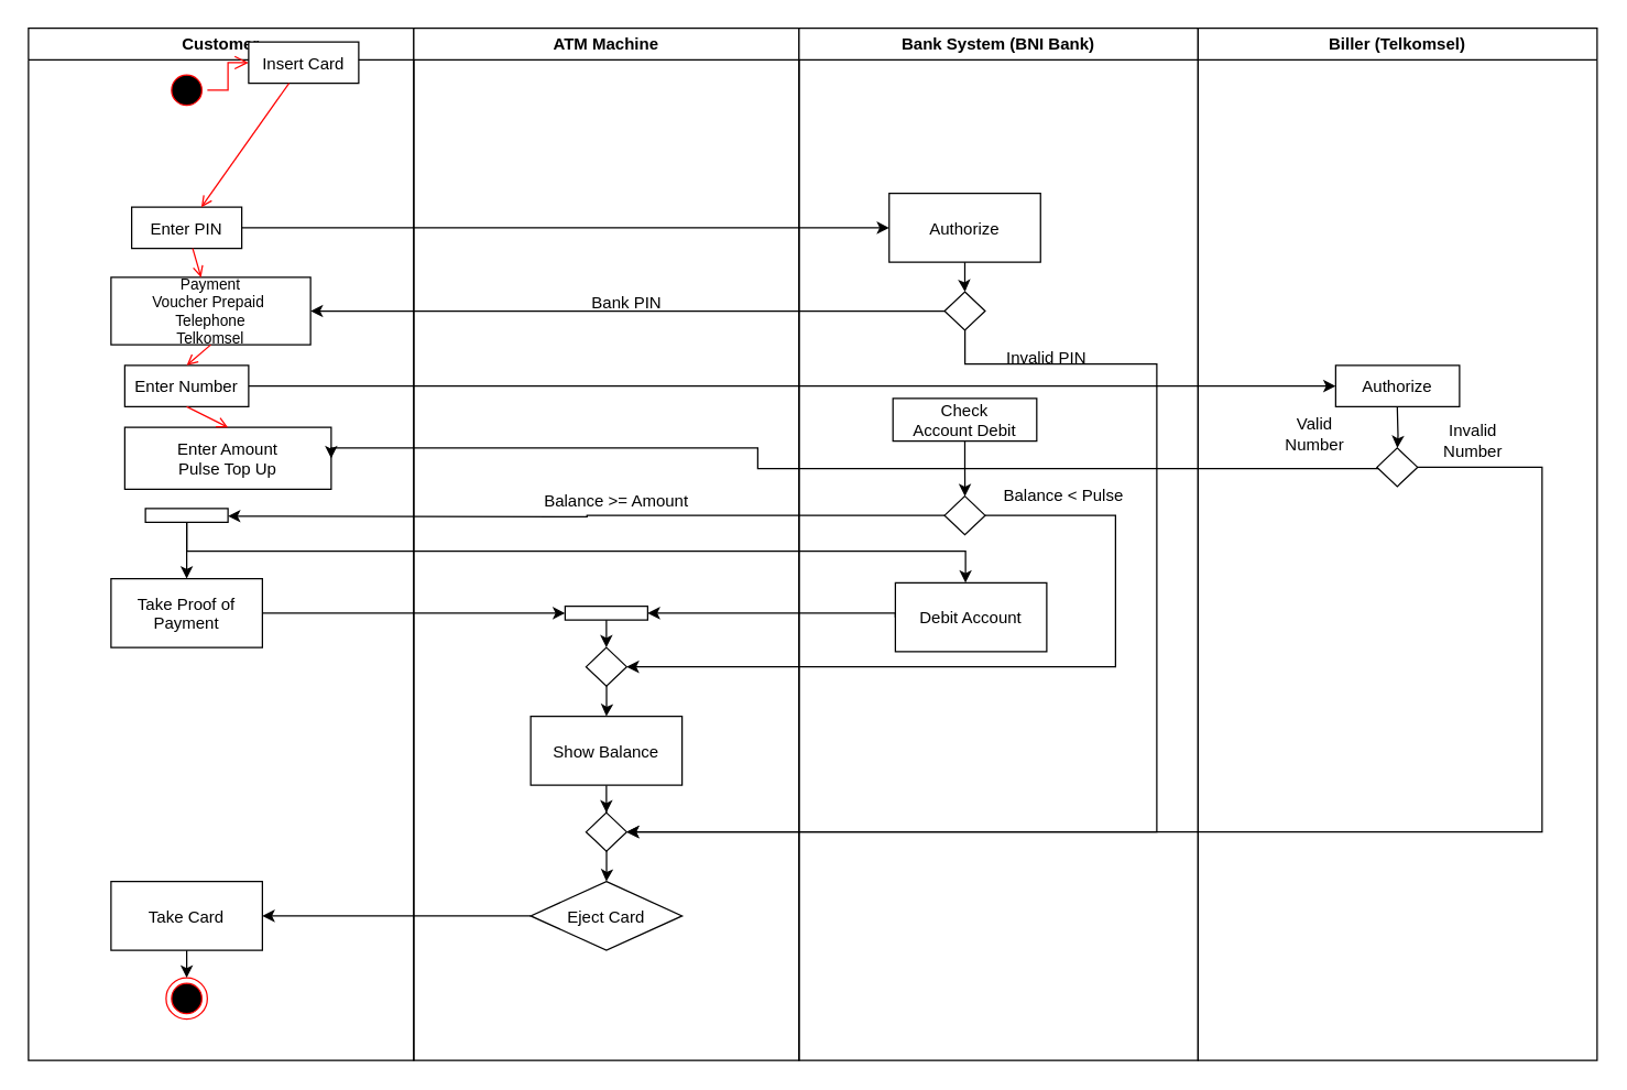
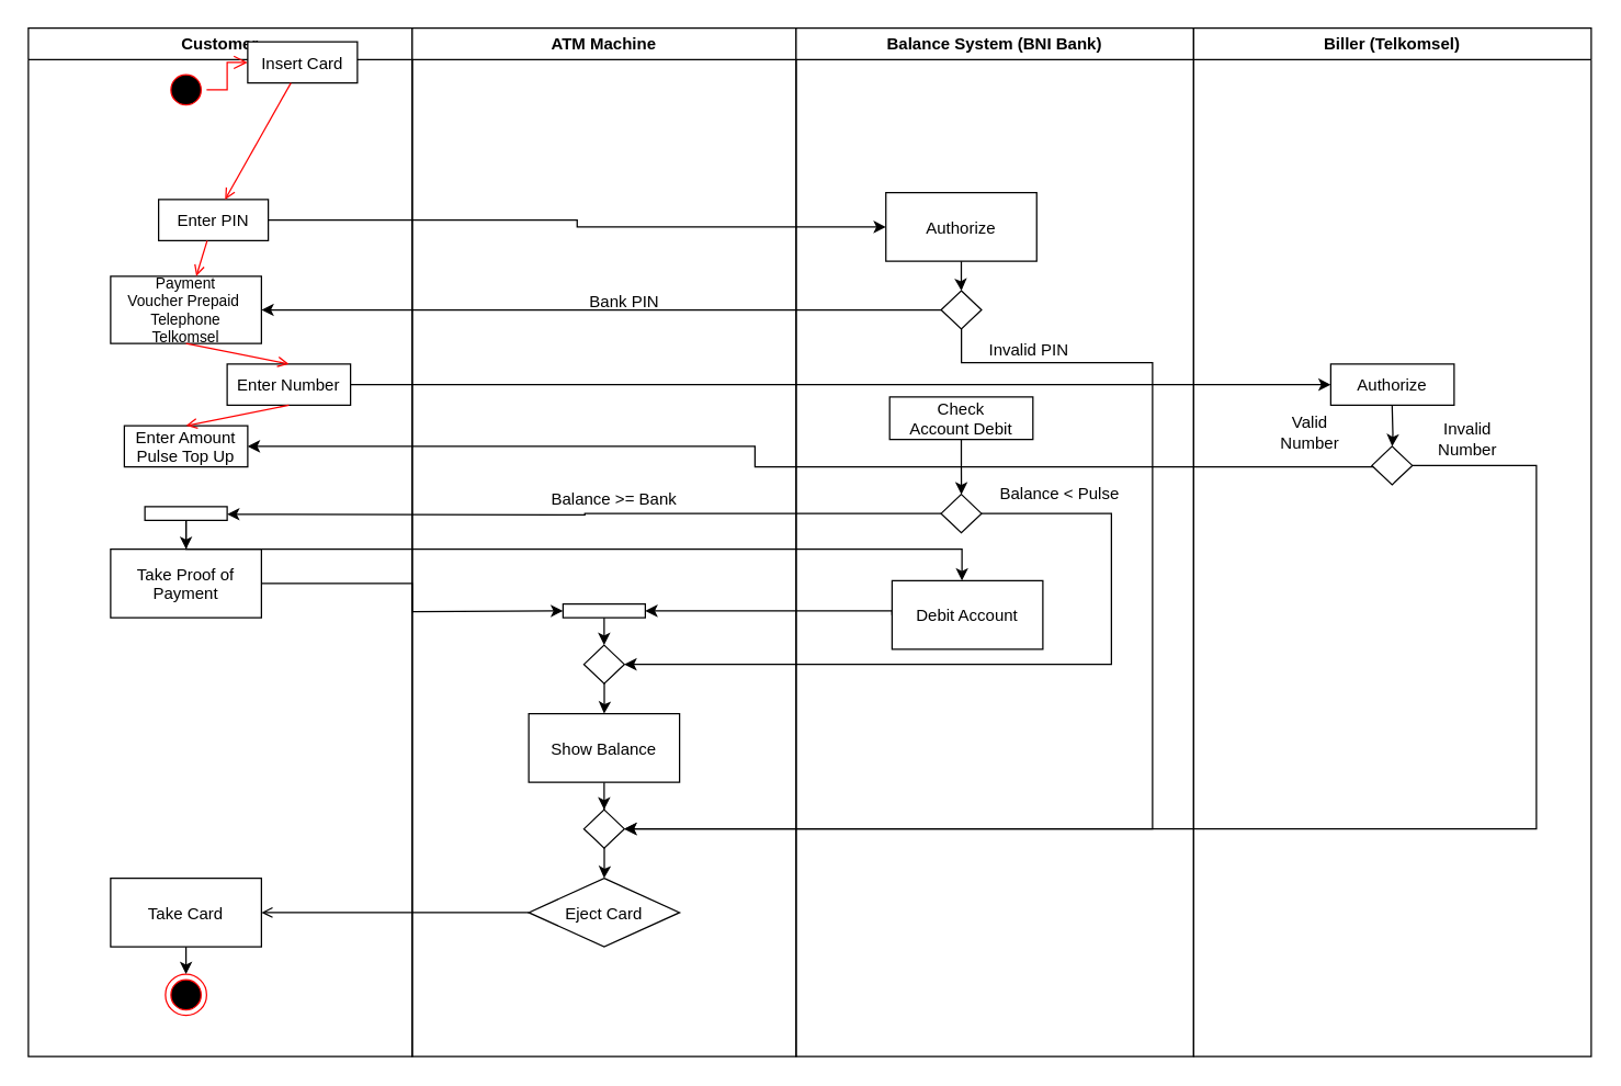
  <mxCell id="0" />
  <mxCell id="1" parent="0" />
  <mxCell id="2" value="Customer" style="swimlane;whiteSpace=wrap" vertex="1" parent="1"><mxGeometry x="20" width="280" height="750" as="geometry" y="20" /></mxCell>
  <mxCell id="3" value="" style="ellipse;shape=startState;fillColor=#000000;strokeColor=#ff0000;" vertex="1" parent="2"><mxGeometry x="100" y="30" width="30" height="30" as="geometry" /></mxCell>
  <mxCell id="4" value="" style="edgeStyle=elbowEdgeStyle;elbow=horizontal;verticalAlign=bottom;endArrow=open;endSize=8;strokeColor=#FF0000;endFill=1;rounded=0" edge="1" parent="2" source="3" target="5"><mxGeometry x="100" y="40" as="geometry"><mxPoint x="115" y="110" as="targetPoint" /></mxGeometry></mxCell>
  <mxCell id="5" value="Insert Card" style="" vertex="1" parent="2"><mxGeometry x="160" y="10" width="80" height="30" as="geometry" /></mxCell>
- <mxCell id="6" value="Enter PIN" style="" vertex="1" parent="2"><mxGeometry x="75" y="130" width="80" height="30" as="geometry" /></mxCell>
+ <mxCell id="6" value="Enter PIN" style="" vertex="1" parent="2"><mxGeometry x="95" y="125" width="80" height="30" as="geometry" /></mxCell>
  <mxCell id="7" value="" style="endArrow=open;strokeColor=#FF0000;endFill=1;rounded=0" edge="1" parent="2" source="5" target="6"><mxGeometry relative="1" as="geometry" /></mxCell>
- <mxCell id="8" value="Payment&#10;Voucher Prepaid &#10;Telephone &#10;Telkomsel" style="fontSize=11;" vertex="1" parent="2"><mxGeometry x="60" y="181" width="145" height="49" as="geometry" /></mxCell>
+ <mxCell id="8" value="Payment&#10;Voucher Prepaid &#10;Telephone &#10;Telkomsel" style="fontSize=11;" vertex="1" parent="2"><mxGeometry x="60" y="181" width="110" height="49" as="geometry" /></mxCell>
  <mxCell id="9" value="" style="endArrow=open;strokeColor=#FF0000;endFill=1;rounded=0" edge="1" parent="2" source="6" target="8"><mxGeometry relative="1" as="geometry" /></mxCell>
  <mxCell id="10" value="" style="rounded=0;whiteSpace=wrap;html=1;" vertex="1" parent="2"><mxGeometry x="85" y="349" width="60" height="10" as="geometry" /></mxCell>
  <mxCell id="11" value="" style="edgeStyle=orthogonalEdgeStyle;rounded=0;orthogonalLoop=1;jettySize=auto;html=1;" edge="1" parent="2" source="12"><mxGeometry relative="1" as="geometry"><mxPoint x="390" y="425" as="targetPoint" /></mxGeometry></mxCell>
- <mxCell id="12" value="Take Proof of&#10;Payment" style="" vertex="1" parent="2"><mxGeometry x="60" y="400" width="110" height="50" as="geometry" /></mxCell>
+ <mxCell id="12" value="Take Proof of&#10;Payment" style="" vertex="1" parent="2"><mxGeometry x="60" y="380" width="110" height="50" as="geometry" /></mxCell>
  <mxCell id="13" value="" style="edgeStyle=orthogonalEdgeStyle;rounded=0;orthogonalLoop=1;jettySize=auto;html=1;entryX=0.5;entryY=0;entryDx=0;entryDy=0;" edge="1" parent="2" source="10" target="12"><mxGeometry relative="1" as="geometry" /></mxCell>
  <mxCell id="14" value="Take Card" style="" vertex="1" parent="2"><mxGeometry x="60" y="620" width="110" height="50" as="geometry" /></mxCell>
  <mxCell id="15" value="" style="ellipse;shape=endState;fillColor=#000000;strokeColor=#ff0000" vertex="1" parent="2"><mxGeometry x="100" y="690" width="30" height="30" as="geometry" /></mxCell>
  <mxCell id="16" value="ATM Machine" style="swimlane;whiteSpace=wrap" vertex="1" parent="1"><mxGeometry x="300" width="280" height="750" as="geometry" y="20" /></mxCell>
  <mxCell id="17" value="Bank PIN" style="text;html=1;strokeColor=none;fillColor=none;align=center;verticalAlign=middle;whiteSpace=wrap;rounded=0;" vertex="1" parent="16"><mxGeometry x="120.25" y="190" width="69.5" height="20" as="geometry" /></mxCell>
- <mxCell id="18" value="Balance &amp;gt;= Amount" style="text;html=1;strokeColor=none;fillColor=none;align=center;verticalAlign=middle;whiteSpace=wrap;rounded=0;" vertex="1" parent="16"><mxGeometry x="90" y="334" width="114.5" height="20" as="geometry" /></mxCell>
+ <mxCell id="18" value="Balance &amp;gt;= Bank" style="text;html=1;strokeColor=none;fillColor=none;align=center;verticalAlign=middle;whiteSpace=wrap;rounded=0;" vertex="1" parent="16"><mxGeometry x="90" y="334" width="114.5" height="20" as="geometry" /></mxCell>
  <mxCell id="19" value="" style="rounded=0;whiteSpace=wrap;html=1;" vertex="1" parent="16"><mxGeometry x="110" y="420" width="60" height="10" as="geometry" /></mxCell>
  <mxCell id="20" value="" style="edgeStyle=orthogonalEdgeStyle;rounded=0;orthogonalLoop=1;jettySize=auto;html=1;" edge="1" parent="16" source="21"><mxGeometry relative="1" as="geometry"><mxPoint x="140" y="500" as="targetPoint" /></mxGeometry></mxCell>
  <mxCell id="21" value="" style="rhombus;whiteSpace=wrap;html=1;" vertex="1" parent="16"><mxGeometry x="125.25" y="450" width="29.5" height="28" as="geometry" /></mxCell>
  <mxCell id="22" value="" style="endArrow=classic;html=1;exitX=0.5;exitY=1;exitDx=0;exitDy=0;entryX=0.5;entryY=0;entryDx=0;entryDy=0;" edge="1" parent="16" source="19" target="21"><mxGeometry width="50" height="50" relative="1" as="geometry"><mxPoint x="210" y="330" as="sourcePoint" /><mxPoint x="260" y="280" as="targetPoint" /></mxGeometry></mxCell>
  <mxCell id="23" value="" style="edgeStyle=orthogonalEdgeStyle;rounded=0;orthogonalLoop=1;jettySize=auto;html=1;entryX=0.5;entryY=0;entryDx=0;entryDy=0;" edge="1" parent="16" source="24" target="25"><mxGeometry relative="1" as="geometry"><mxPoint x="140" y="630" as="targetPoint" /></mxGeometry></mxCell>
  <mxCell id="24" value="Show Balance" style="" vertex="1" parent="16"><mxGeometry x="85" y="500" width="110" height="50" as="geometry" /></mxCell>
  <mxCell id="25" value="" style="rhombus;whiteSpace=wrap;html=1;" vertex="1" parent="16"><mxGeometry x="125.25" y="570" width="29.5" height="28" as="geometry" /></mxCell>
- <mxCell id="26" value="Bank System (BNI Bank)" style="swimlane;whiteSpace=wrap" vertex="1" parent="1"><mxGeometry x="580" width="290" height="750" as="geometry" y="20" /></mxCell>
+ <mxCell id="26" value="Balance System (BNI Bank)" style="swimlane;whiteSpace=wrap" vertex="1" parent="1"><mxGeometry x="580" width="290" height="750" as="geometry" y="20" /></mxCell>
  <mxCell id="27" value="Check &#10;Account Debit" style="" vertex="1" parent="26"><mxGeometry x="68.25" y="269" width="104.5" height="31" as="geometry" /></mxCell>
  <mxCell id="28" value="" style="rhombus;whiteSpace=wrap;html=1;" vertex="1" parent="26"><mxGeometry x="105.75" y="191.5" width="29.5" height="28" as="geometry" /></mxCell>
- <mxCell id="29" value="Invalid PIN" style="text;html=1;strokeColor=none;fillColor=none;align=center;verticalAlign=middle;whiteSpace=wrap;rounded=0;" vertex="1" parent="26"><mxGeometry x="145.25" y="230" width="69.5" height="20" as="geometry" /></mxCell>
+ <mxCell id="29" value="Invalid PIN" style="text;html=1;strokeColor=none;fillColor=none;align=center;verticalAlign=middle;whiteSpace=wrap;rounded=0;" vertex="1" parent="26"><mxGeometry x="135.25" y="225" width="69.5" height="20" as="geometry" /></mxCell>
  <mxCell id="30" value="Authorize" style="" vertex="1" parent="26"><mxGeometry x="65.5" y="120" width="110" height="50" as="geometry" /></mxCell>
  <mxCell id="31" value="" style="edgeStyle=orthogonalEdgeStyle;rounded=0;orthogonalLoop=1;jettySize=auto;html=1;" edge="1" parent="26" source="30" target="28"><mxGeometry relative="1" as="geometry" /></mxCell>
  <mxCell id="32" value="" style="rhombus;whiteSpace=wrap;html=1;" vertex="1" parent="26"><mxGeometry x="105.75" y="340" width="29.5" height="28" as="geometry" /></mxCell>
  <mxCell id="33" value="" style="edgeStyle=orthogonalEdgeStyle;rounded=0;orthogonalLoop=1;jettySize=auto;html=1;exitX=0.5;exitY=1;exitDx=0;exitDy=0;" edge="1" parent="26" target="32" source="27"><mxGeometry relative="1" as="geometry"><mxPoint x="121" y="320" as="sourcePoint" /></mxGeometry></mxCell>
  <mxCell id="34" value="Balance &amp;lt; Pulse" style="text;html=1;strokeColor=none;fillColor=none;align=center;verticalAlign=middle;whiteSpace=wrap;rounded=0;" vertex="1" parent="26"><mxGeometry x="135.25" y="330" width="114.5" height="20" as="geometry" /></mxCell>
  <mxCell id="35" value="" style="edgeStyle=orthogonalEdgeStyle;rounded=0;orthogonalLoop=1;jettySize=auto;html=1;" edge="1" parent="1" source="6" target="30"><mxGeometry relative="1" as="geometry" /></mxCell>
  <mxCell id="36" value="" style="edgeStyle=orthogonalEdgeStyle;rounded=0;orthogonalLoop=1;jettySize=auto;html=1;entryX=1;entryY=0.5;entryDx=0;entryDy=0;" edge="1" parent="1" source="28" target="8"><mxGeometry relative="1" as="geometry"><mxPoint x="605.75" y="264" as="targetPoint" /></mxGeometry></mxCell>
  <mxCell id="37" value="" style="edgeStyle=orthogonalEdgeStyle;rounded=0;orthogonalLoop=1;jettySize=auto;html=1;entryX=1;entryY=0.25;entryDx=0;entryDy=0;exitX=0;exitY=0.5;exitDx=0;exitDy=0;" edge="1" parent="1" source="32"><mxGeometry relative="1" as="geometry"><mxPoint x="680" y="375" as="sourcePoint" /><mxPoint x="165" y="374.5" as="targetPoint" /><Array as="points" /></mxGeometry></mxCell>
  <mxCell id="38" value="" style="edgeStyle=orthogonalEdgeStyle;rounded=0;orthogonalLoop=1;jettySize=auto;html=1;" edge="1" parent="1" source="10"><mxGeometry relative="1" as="geometry"><mxPoint x="701" y="423" as="targetPoint" /><Array as="points"><mxPoint x="135" y="400" /><mxPoint x="701" y="400" /></Array></mxGeometry></mxCell>
  <mxCell id="39" value="" style="edgeStyle=orthogonalEdgeStyle;rounded=0;orthogonalLoop=1;jettySize=auto;html=1;entryX=1;entryY=0.5;entryDx=0;entryDy=0;exitX=0;exitY=0.5;exitDx=0;exitDy=0;" edge="1" parent="1" source="40" target="19"><mxGeometry relative="1" as="geometry"><mxPoint x="490" y="448" as="targetPoint" /><Array as="points"><mxPoint x="650" y="445" /></Array></mxGeometry></mxCell>
  <mxCell id="40" value="Debit Account" style="" vertex="1" parent="1"><mxGeometry x="650" y="423" width="110" height="50" as="geometry" /></mxCell>
  <mxCell id="41" value="" style="edgeStyle=orthogonalEdgeStyle;rounded=0;orthogonalLoop=1;jettySize=auto;html=1;entryX=1;entryY=0.5;entryDx=0;entryDy=0;" edge="1" parent="1" source="32" target="21"><mxGeometry relative="1" as="geometry"><mxPoint x="795.25" y="374" as="targetPoint" /><Array as="points"><mxPoint x="810" y="374" /><mxPoint x="810" y="484" /></Array></mxGeometry></mxCell>
  <mxCell id="42" value="" style="edgeStyle=orthogonalEdgeStyle;rounded=0;orthogonalLoop=1;jettySize=auto;html=1;entryX=1;entryY=0.5;entryDx=0;entryDy=0;" edge="1" parent="1" source="28" target="25"><mxGeometry relative="1" as="geometry"><mxPoint x="795.25" y="264" as="targetPoint" /><Array as="points"><mxPoint x="840" y="264" /><mxPoint x="840" y="604" /></Array></mxGeometry></mxCell>
- <mxCell id="43" value="" style="edgeStyle=orthogonalEdgeStyle;rounded=0;orthogonalLoop=1;jettySize=auto;html=1;" edge="1" parent="1" source="44" target="14"><mxGeometry relative="1" as="geometry" /></mxCell>
+ <mxCell id="43" value="" style="edgeStyle=orthogonalEdgeStyle;rounded=0;orthogonalLoop=1;jettySize=auto;html=1;endArrow=open;" edge="1" parent="1" source="44" target="14"><mxGeometry relative="1" as="geometry" /></mxCell>
  <mxCell id="44" value="Eject Card" style="rhombus;" vertex="1" parent="1"><mxGeometry x="385" y="640" width="110" height="50" as="geometry" /></mxCell>
  <mxCell id="45" value="" style="edgeStyle=orthogonalEdgeStyle;rounded=0;orthogonalLoop=1;jettySize=auto;html=1;entryX=0.5;entryY=0;entryDx=0;entryDy=0;" edge="1" parent="1" source="25" target="44"><mxGeometry relative="1" as="geometry"><mxPoint x="440" y="698" as="targetPoint" /></mxGeometry></mxCell>
  <mxCell id="46" value="" style="edgeStyle=orthogonalEdgeStyle;rounded=0;orthogonalLoop=1;jettySize=auto;html=1;" edge="1" parent="1" source="14"><mxGeometry relative="1" as="geometry"><mxPoint x="135" y="710" as="targetPoint" /></mxGeometry></mxCell>
  <mxCell id="47" value="" style="edgeStyle=orthogonalEdgeStyle;rounded=0;orthogonalLoop=1;jettySize=auto;html=1;fontSize=11;entryX=0;entryY=0.5;entryDx=0;entryDy=0;" edge="1" parent="1" source="48" target="50"><mxGeometry relative="1" as="geometry"><Array as="points"><mxPoint x="200" y="280" /><mxPoint x="200" y="280" /></Array></mxGeometry></mxCell>
- <mxCell id="48" value="Enter Number" style="" vertex="1" parent="1"><mxGeometry x="90" y="265" width="90" height="30" as="geometry" /></mxCell>
+ <mxCell id="48" value="Enter Number" style="" vertex="1" parent="1"><mxGeometry x="165" y="265" width="90" height="30" as="geometry" /></mxCell>
  <mxCell id="49" value="Biller (Telkomsel)" style="swimlane;whiteSpace=wrap" vertex="1" parent="1"><mxGeometry x="870" width="290" height="750" as="geometry" y="20" /></mxCell>
  <mxCell id="50" value="Authorize" style="" vertex="1" parent="49"><mxGeometry x="100" y="245" width="90" height="30" as="geometry" /></mxCell>
  <mxCell id="51" value="" style="rhombus;whiteSpace=wrap;html=1;" vertex="1" parent="49"><mxGeometry x="130" y="305" width="29.5" height="28" as="geometry" /></mxCell>
  <mxCell id="52" value="" style="edgeStyle=orthogonalEdgeStyle;rounded=0;orthogonalLoop=1;jettySize=auto;html=1;" edge="1" parent="49" target="51"><mxGeometry relative="1" as="geometry"><mxPoint x="144.75" y="275" as="sourcePoint" /></mxGeometry></mxCell>
  <mxCell id="53" value="Valid Number" style="text;html=1;strokeColor=none;fillColor=none;align=center;verticalAlign=middle;whiteSpace=wrap;rounded=0;" vertex="1" parent="49"><mxGeometry x="50" y="279" width="69.5" height="31" as="geometry" /></mxCell>
  <mxCell id="54" value="Invalid Number" style="text;html=1;strokeColor=none;fillColor=none;align=center;verticalAlign=middle;whiteSpace=wrap;rounded=0;" vertex="1" parent="49"><mxGeometry x="170" y="290" width="60" height="20" as="geometry" /></mxCell>
  <mxCell id="55" value="" style="edgeStyle=orthogonalEdgeStyle;rounded=0;orthogonalLoop=1;jettySize=auto;html=1;fontSize=11;entryX=1;entryY=0.5;entryDx=0;entryDy=0;" edge="1" parent="1" source="51" target="25"><mxGeometry relative="1" as="geometry"><mxPoint x="1109.5" y="339" as="targetPoint" /><Array as="points"><mxPoint x="1120" y="339" /><mxPoint x="1120" y="604" /></Array></mxGeometry></mxCell>
  <mxCell id="56" value="" style="endArrow=open;strokeColor=#FF0000;endFill=1;rounded=0;exitX=0.5;exitY=1;exitDx=0;exitDy=0;entryX=0.5;entryY=0;entryDx=0;entryDy=0;" edge="1" parent="1" source="8" target="48"><mxGeometry relative="1" as="geometry"><mxPoint x="145" y="223" as="sourcePoint" /><mxPoint x="145" y="244" as="targetPoint" /></mxGeometry></mxCell>
- <mxCell id="57" value="Enter Amount&#10;Pulse Top Up" style="" vertex="1" parent="1"><mxGeometry x="90" y="310" width="150" height="45" as="geometry" /></mxCell>
+ <mxCell id="57" value="Enter Amount&#10;Pulse Top Up" style="" vertex="1" parent="1"><mxGeometry x="90" y="310" width="90" height="30" as="geometry" /></mxCell>
  <mxCell id="58" value="" style="endArrow=open;strokeColor=#FF0000;endFill=1;rounded=0;exitX=0.5;exitY=1;exitDx=0;exitDy=0;entryX=0.5;entryY=0;entryDx=0;entryDy=0;" edge="1" parent="1" source="48" target="57"><mxGeometry relative="1" as="geometry"><mxPoint x="145" y="260" as="sourcePoint" /><mxPoint x="145" y="275" as="targetPoint" /></mxGeometry></mxCell>
  <mxCell id="59" value="" style="edgeStyle=orthogonalEdgeStyle;rounded=0;orthogonalLoop=1;jettySize=auto;html=1;fontSize=11;entryX=1;entryY=0.5;entryDx=0;entryDy=0;" edge="1" parent="1" source="51" target="57"><mxGeometry relative="1" as="geometry"><mxPoint x="920" y="339" as="targetPoint" /><Array as="points"><mxPoint x="550" y="340" /><mxPoint x="550" y="325" /></Array></mxGeometry></mxCell>
